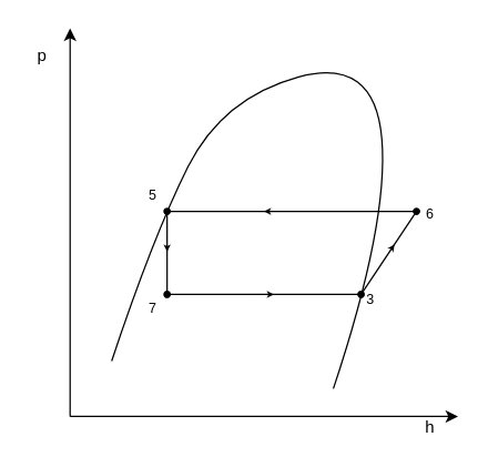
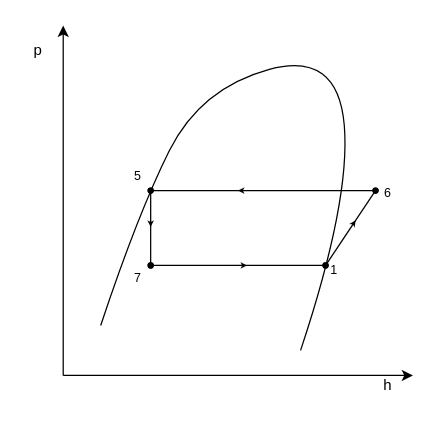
  <mxCell id="0" />
  <mxCell id="1" parent="0" />
  <mxCell id="2" value="" style="endArrow=classic;html=1;rounded=0;" parent="1" edge="1"><mxGeometry width="50" height="50" relative="1" as="geometry"><mxPoint x="50" y="300" as="sourcePoint" /><mxPoint x="50" y="20" as="targetPoint" /></mxGeometry></mxCell>
  <mxCell id="3" value="" style="endArrow=classic;html=1;rounded=0;" parent="1" edge="1"><mxGeometry width="50" height="50" relative="1" as="geometry"><mxPoint x="50" y="300" as="sourcePoint" /><mxPoint x="330" y="300" as="targetPoint" /></mxGeometry></mxCell>
  <mxCell id="4" value="h" style="text;html=1;strokeColor=none;fillColor=none;align=center;verticalAlign=middle;whiteSpace=wrap;rounded=0;" parent="1" vertex="1"><mxGeometry x="300" y="300" width="20" height="15" as="geometry" /></mxCell>
  <mxCell id="5" value="p" style="text;html=1;strokeColor=none;fillColor=none;align=center;verticalAlign=middle;whiteSpace=wrap;rounded=0;" parent="1" vertex="1"><mxGeometry x="20" y="30" width="20" height="20" as="geometry" /></mxCell>
  <mxCell id="6" value="" style="curved=1;endArrow=none;html=1;rounded=0;endFill=0;" parent="1" edge="1"><mxGeometry width="50" height="50" relative="1" as="geometry"><mxPoint x="80" y="260" as="sourcePoint" /><mxPoint x="240" y="280" as="targetPoint" /><Array as="points"><mxPoint x="110" y="170" /><mxPoint x="160" y="70" /><mxPoint x="270" y="40" /><mxPoint x="280" y="160" /></Array></mxGeometry></mxCell>
  <mxCell id="7" value="" style="endArrow=oval;html=1;rounded=0;curved=1;endFill=1;startArrow=oval;startFill=1;endSize=4;startSize=4;" parent="1" edge="1"><mxGeometry width="50" height="50" relative="1" as="geometry"><mxPoint x="120" y="152" as="sourcePoint" /><mxPoint x="300" y="152" as="targetPoint" /></mxGeometry></mxCell>
  <mxCell id="8" value="" style="endArrow=oval;html=1;rounded=0;curved=1;endFill=1;startArrow=oval;startFill=1;endSize=4;startSize=4;" parent="1" edge="1"><mxGeometry width="50" height="50" relative="1" as="geometry"><mxPoint x="120" y="152" as="sourcePoint" /><mxPoint x="120" y="212" as="targetPoint" /></mxGeometry></mxCell>
  <mxCell id="9" value="" style="endArrow=oval;html=1;rounded=0;curved=1;endFill=1;startArrow=oval;startFill=1;endSize=4;startSize=4;" parent="1" edge="1"><mxGeometry width="50" height="50" relative="1" as="geometry"><mxPoint x="120" y="212" as="sourcePoint" /><mxPoint x="260" y="212" as="targetPoint" /></mxGeometry></mxCell>
  <mxCell id="10" value="" style="endArrow=oval;html=1;rounded=0;curved=1;endFill=1;startArrow=oval;startFill=1;endSize=4;startSize=4;" parent="1" edge="1"><mxGeometry width="50" height="50" relative="1" as="geometry"><mxPoint x="300" y="152" as="sourcePoint" /><mxPoint x="260" y="212" as="targetPoint" /></mxGeometry></mxCell>
  <mxCell id="11" value="" style="endArrow=classic;html=1;rounded=0;endSize=5;strokeWidth=0;" parent="1" edge="1"><mxGeometry width="50" height="50" relative="1" as="geometry"><mxPoint x="120" y="160" as="sourcePoint" /><mxPoint x="120" y="181" as="targetPoint" /></mxGeometry></mxCell>
  <mxCell id="12" value="" style="endArrow=classic;html=1;rounded=0;endSize=5;strokeWidth=0;" parent="1" edge="1"><mxGeometry width="50" height="50" relative="1" as="geometry"><mxPoint x="180" y="212" as="sourcePoint" /><mxPoint x="197" y="212" as="targetPoint" /></mxGeometry></mxCell>
  <mxCell id="13" value="" style="endArrow=classic;html=1;rounded=0;endSize=5;strokeWidth=0;" parent="1" edge="1"><mxGeometry width="50" height="50" relative="1" as="geometry"><mxPoint x="271" y="195" as="sourcePoint" /><mxPoint x="284" y="176" as="targetPoint" /></mxGeometry></mxCell>
  <mxCell id="14" value="&lt;font style=&quot;font-size: 10px&quot;&gt;7&lt;/font&gt;" style="text;html=1;strokeColor=none;fillColor=none;align=center;verticalAlign=middle;whiteSpace=wrap;rounded=0;" parent="1" vertex="1"><mxGeometry x="100" y="212" width="20" height="20" as="geometry" /></mxCell>
- <mxCell id="15" value="&lt;font style=&quot;font-size: 10px&quot;&gt;3&lt;/font&gt;" style="text;html=1;strokeColor=none;fillColor=none;align=center;verticalAlign=middle;whiteSpace=wrap;rounded=0;" parent="1" vertex="1"><mxGeometry x="257" y="205" width="20" height="20" as="geometry" /></mxCell>
+ <mxCell id="15" value="&lt;font style=&quot;font-size: 10px&quot;&gt;1&lt;/font&gt;" style="text;html=1;strokeColor=none;fillColor=none;align=center;verticalAlign=middle;whiteSpace=wrap;rounded=0;" parent="1" vertex="1"><mxGeometry x="257" y="205" width="20" height="20" as="geometry" /></mxCell>
  <mxCell id="16" value="&lt;font style=&quot;font-size: 10px&quot;&gt;5&lt;/font&gt;" style="text;html=1;strokeColor=none;fillColor=none;align=center;verticalAlign=middle;whiteSpace=wrap;rounded=0;" parent="1" vertex="1"><mxGeometry x="100" y="130" width="20" height="20" as="geometry" /></mxCell>
  <mxCell id="17" value="&lt;font style=&quot;font-size: 10px&quot;&gt;6&lt;/font&gt;" style="text;html=1;strokeColor=none;fillColor=none;align=center;verticalAlign=middle;whiteSpace=wrap;rounded=0;" parent="1" vertex="1"><mxGeometry x="305" y="149" width="10" height="10" as="geometry" /></mxCell>
  <mxCell id="18" value="" style="endArrow=classic;html=1;rounded=0;endSize=5;strokeWidth=0;" parent="1" edge="1"><mxGeometry width="50" height="50" relative="1" as="geometry"><mxPoint x="230" y="152" as="sourcePoint" /><mxPoint x="190" y="152" as="targetPoint" /><Array as="points"><mxPoint x="210" y="152" /></Array></mxGeometry></mxCell>
